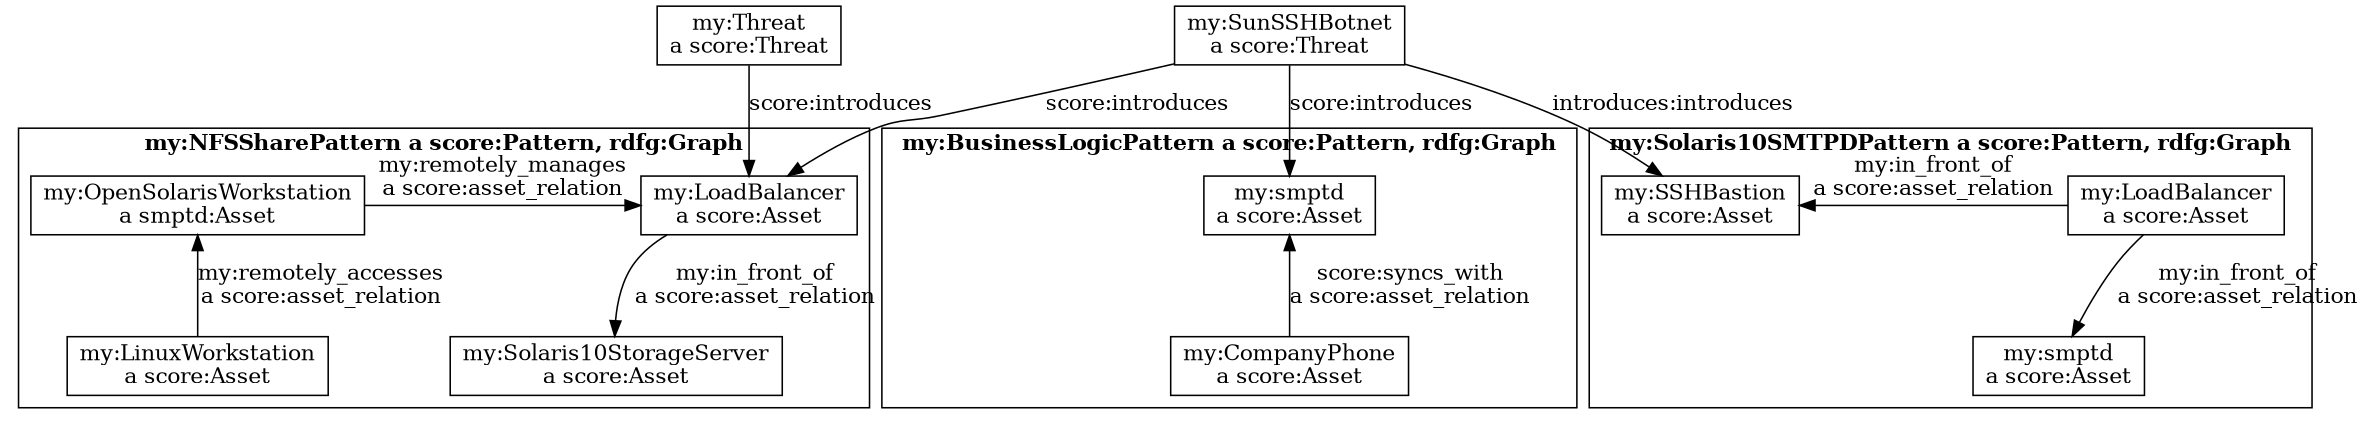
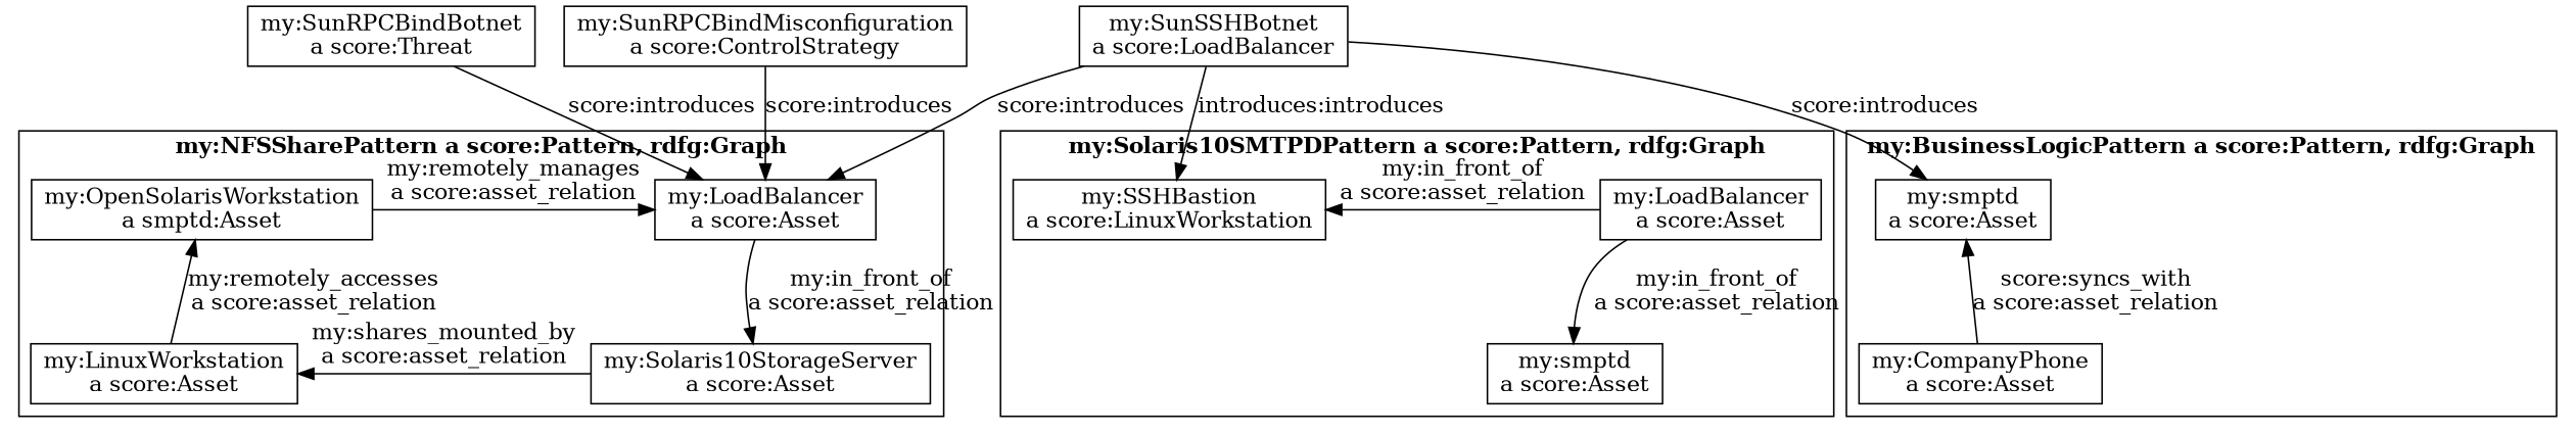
  digraph {
    compound=true
    node [shape=box]
    n1 [label="my:LoadBalancer\na score:Asset"]
    n2 [label="my:Solaris10StorageServer\na score:Asset"]
    n3 [label="my:LinuxWorkstation\na score:Asset"]
    n4 [label="my:OpenSolarisWorkstation\na smptd:Asset"]
    n5 [label="my:smptd\na score:Asset"]
    n6 [label="my:CompanyPhone\na score:Asset"]
    n7 [label="my:LoadBalancer\na score:Asset"]
-   n8 [label="my:SSHBastion\na score:Asset"]
+   n8 [label="my:SSHBastion\na score:LinuxWorkstation"]
    n9 [label="my:smptd\na score:Asset"]
-   n10 [label="my:Threat\na score:Threat"]
-   n11 [label="my:SunSSHBotnet\na score:Threat"]
+   n10 [label="my:SunRPCBindBotnet\na score:Threat"]
+   n11 [label="my:SunSSHBotnet\na score:LoadBalancer"]
+   n12 [label="my:SunRPCBindMisconfiguration\na score:ControlStrategy"]
    subgraph cluster_1 {
      label=< <B>my:NFSSharePattern a score:Pattern, rdfg:Graph</B> >
      n1
      n2
      n3
      n4
    }
    subgraph cluster_2 {
      label=< <B>my:BusinessLogicPattern a score:Pattern, rdfg:Graph</B> >
      n5
      n6
    }
    subgraph cluster_3 {
      label=< <B>my:Solaris10SMTPDPattern a score:Pattern, rdfg:Graph</B> >
      n7
      n8
      n9
    }
    n1 -> n2 [label="my:in_front_of\na score:asset_relation"]
+   n2 -> n3 [constraint=false label="my:shares_mounted_by\na score:asset_relation"]
    n4 -> n1 [constraint=false label="my:remotely_manages\na score:asset_relation"]
    n4 -> n3 [dir=back label="my:remotely_accesses\na score:asset_relation"]
    n5 -> n6 [dir=back label="score:syncs_with\na score:asset_relation"]
    n7 -> n8 [constraint=false label="my:in_front_of\na score:asset_relation"]
    n7 -> n9 [label="my:in_front_of\na score:asset_relation"]
    n10 -> n1 [label="score:introduces"]
    n11 -> n1 [label="score:introduces"]
    n11 -> n5 [label="score:introduces"]
    n11 -> n8 [label="introduces:introduces"]
+   n12 -> n1 [label="score:introduces"]
  }
